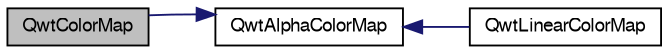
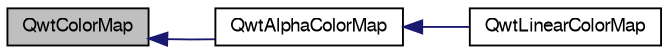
  digraph {
    rankdir=LR
    node [color=black fillcolor=white fontname=FreeSans fontsize=10 shape=record style=filled]
    edge [color=midnightblue dir=back fontname=FreeSans fontsize=10 labelfontname=FreeSans labelfontsize=10 style=solid]
    n1 [fillcolor=grey75 fontcolor=black height=0.2 label=QwtColorMap width=0.4]
    n2 [height=0.2 label=QwtAlphaColorMap width=0.4]
    n3 [height=0.2 label=QwtLinearColorMap width=0.4]
-   n2 -> n1
+   n1 -> n2
    n2 -> n3
  }
